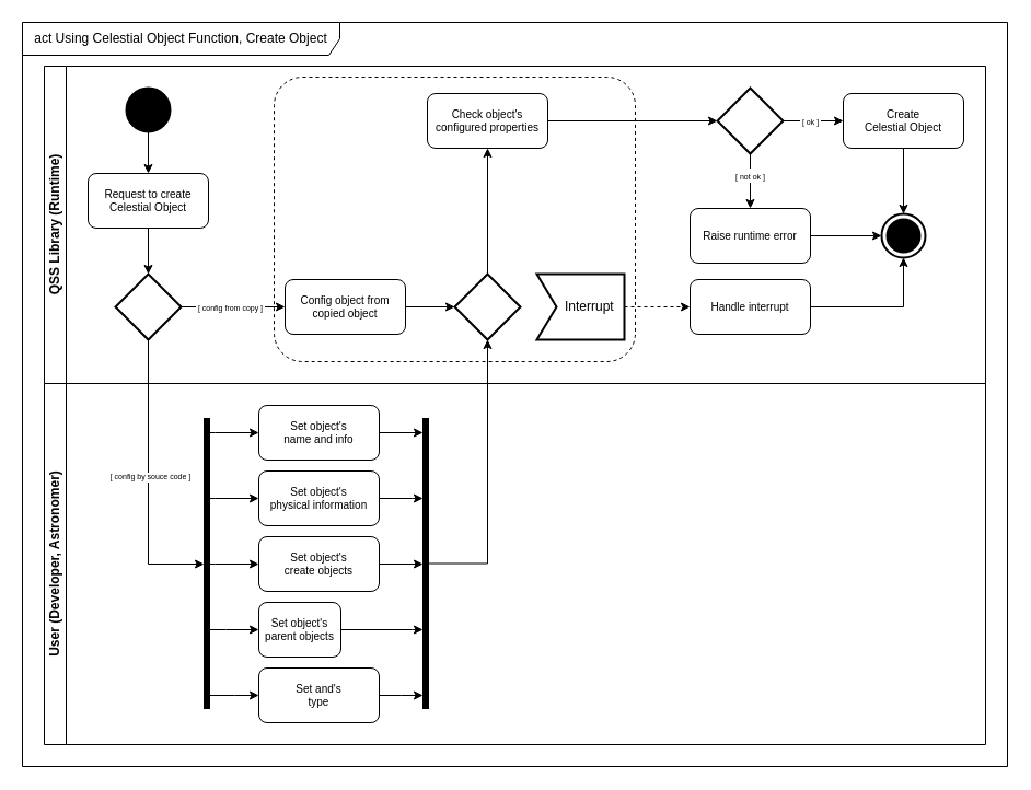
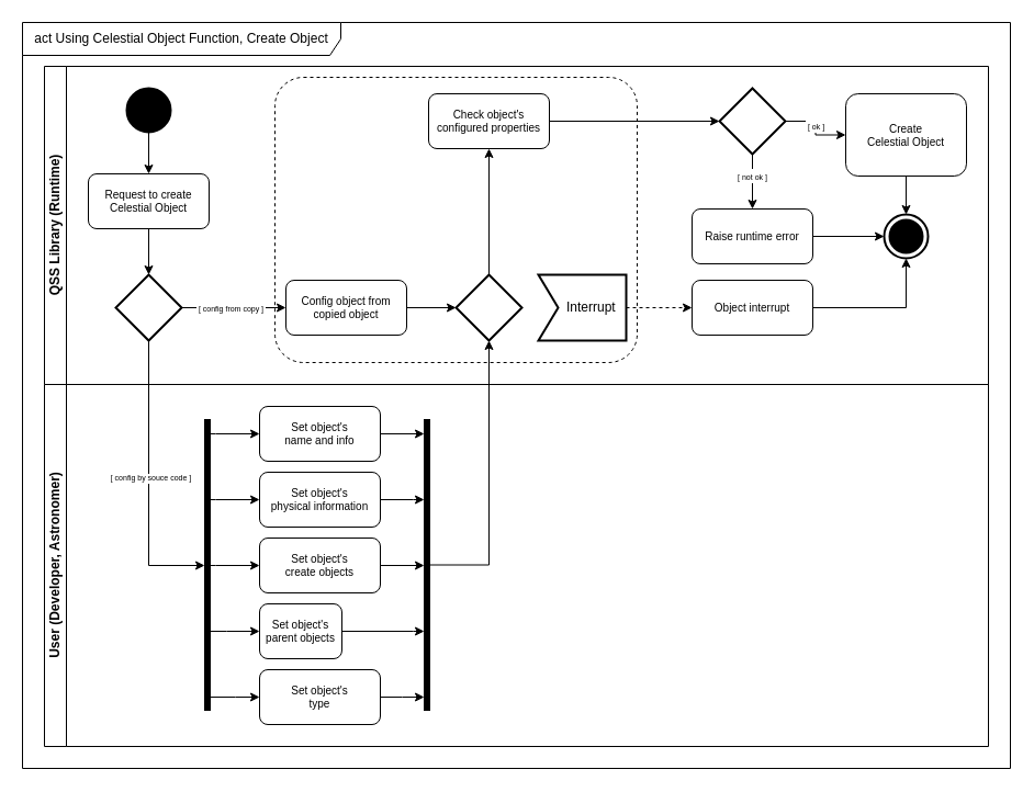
  <mxCell id="0" />
  <mxCell id="1" parent="0" />
  <mxCell id="2" value="act Using Celestial Object Function, Create Object" style="shape=umlFrame;whiteSpace=wrap;html=1;pointerEvents=0;width=290;height=30;" vertex="1" parent="1"><mxGeometry x="20" y="20" width="900" height="680" as="geometry" /></mxCell>
  <mxCell id="3" value="User (Developer, Astronomer)" style="swimlane;startSize=20;horizontal=0;html=1;whiteSpace=wrap;" vertex="1" parent="1"><mxGeometry x="40" y="350" width="860" height="330" as="geometry" /></mxCell>
  <mxCell id="4" value="" style="edgeStyle=orthogonalEdgeStyle;rounded=0;orthogonalLoop=1;jettySize=auto;html=1;" edge="1" parent="3" source="5"><mxGeometry relative="1" as="geometry"><Array as="points"><mxPoint x="346" y="45" /><mxPoint x="346" y="45" /></Array><mxPoint x="346" y="45" as="targetPoint" /></mxGeometry></mxCell>
  <mxCell id="5" value="Set object's&lt;div&gt;name and info&lt;/div&gt;" style="shape=rect;html=1;rounded=1;whiteSpace=wrap;align=center;fontSize=10;" vertex="1" parent="3"><mxGeometry x="196" y="20" width="110" height="50" as="geometry" /></mxCell>
  <mxCell id="6" value="" style="edgeStyle=orthogonalEdgeStyle;rounded=0;orthogonalLoop=1;jettySize=auto;html=1;" edge="1" parent="3" source="7"><mxGeometry relative="1" as="geometry"><Array as="points"><mxPoint x="336" y="105" /><mxPoint x="336" y="105" /></Array><mxPoint x="346" y="105" as="targetPoint" /></mxGeometry></mxCell>
  <mxCell id="7" value="Set object's&lt;div&gt;physical information&lt;/div&gt;" style="shape=rect;html=1;rounded=1;whiteSpace=wrap;align=center;fontSize=10;" vertex="1" parent="3"><mxGeometry x="196" y="80" width="110" height="50" as="geometry" /></mxCell>
  <mxCell id="8" value="" style="edgeStyle=orthogonalEdgeStyle;rounded=0;orthogonalLoop=1;jettySize=auto;html=1;" edge="1" parent="3" source="9"><mxGeometry relative="1" as="geometry"><Array as="points"><mxPoint x="346" y="165" /><mxPoint x="346" y="165" /></Array><mxPoint x="346" y="165" as="targetPoint" /></mxGeometry></mxCell>
  <mxCell id="9" value="Set object's&lt;div&gt;create objects&lt;/div&gt;" style="shape=rect;html=1;rounded=1;whiteSpace=wrap;align=center;fontSize=10;" vertex="1" parent="3"><mxGeometry x="196" y="140" width="110" height="50" as="geometry" /></mxCell>
  <mxCell id="10" value="" style="edgeStyle=orthogonalEdgeStyle;rounded=0;orthogonalLoop=1;jettySize=auto;html=1;" edge="1" parent="3" source="11"><mxGeometry relative="1" as="geometry"><Array as="points"><mxPoint x="336" y="225" /><mxPoint x="336" y="225" /></Array><mxPoint x="346" y="225" as="targetPoint" /></mxGeometry></mxCell>
  <mxCell id="11" value="Set object's&lt;div&gt;parent objects&lt;/div&gt;" style="shape=rect;html=1;rounded=1;whiteSpace=wrap;align=center;fontSize=10;" vertex="1" parent="3"><mxGeometry x="196" y="200" width="75" height="50" as="geometry" /></mxCell>
  <mxCell id="12" value="" style="edgeStyle=orthogonalEdgeStyle;rounded=0;orthogonalLoop=1;jettySize=auto;html=1;" edge="1" parent="3" source="13"><mxGeometry relative="1" as="geometry"><Array as="points"><mxPoint x="326" y="285" /><mxPoint x="326" y="285" /></Array><mxPoint x="346" y="285" as="targetPoint" /></mxGeometry></mxCell>
- <mxCell id="13" value="Set and's&lt;div&gt;type&lt;/div&gt;" style="shape=rect;html=1;rounded=1;whiteSpace=wrap;align=center;fontSize=10;" vertex="1" parent="3"><mxGeometry x="196" y="260" width="110" height="50" as="geometry" /></mxCell>
+ <mxCell id="13" value="Set object's&lt;div&gt;type&lt;/div&gt;" style="shape=rect;html=1;rounded=1;whiteSpace=wrap;align=center;fontSize=10;" vertex="1" parent="3"><mxGeometry x="196" y="260" width="110" height="50" as="geometry" /></mxCell>
  <mxCell id="14" value="" style="edgeStyle=orthogonalEdgeStyle;rounded=0;orthogonalLoop=1;jettySize=auto;html=1;" edge="1" parent="3" target="11"><mxGeometry relative="1" as="geometry"><Array as="points"><mxPoint x="166" y="225" /><mxPoint x="166" y="225" /></Array><mxPoint x="151" y="225" as="sourcePoint" /></mxGeometry></mxCell>
  <mxCell id="15" value="" style="edgeStyle=orthogonalEdgeStyle;rounded=0;orthogonalLoop=1;jettySize=auto;html=1;entryX=0;entryY=0.5;entryDx=0;entryDy=0;" edge="1" parent="3" target="13"><mxGeometry relative="1" as="geometry"><Array as="points"><mxPoint x="174" y="285" /><mxPoint x="174" y="285" /></Array><mxPoint x="151" y="285" as="sourcePoint" /></mxGeometry></mxCell>
  <mxCell id="16" value="" style="edgeStyle=orthogonalEdgeStyle;rounded=0;orthogonalLoop=1;jettySize=auto;html=1;entryX=0;entryY=0.5;entryDx=0;entryDy=0;" edge="1" parent="3" target="9"><mxGeometry relative="1" as="geometry"><Array as="points"><mxPoint x="156" y="165" /><mxPoint x="156" y="165" /></Array><mxPoint x="151" y="165" as="sourcePoint" /></mxGeometry></mxCell>
  <mxCell id="17" value="" style="edgeStyle=orthogonalEdgeStyle;rounded=0;orthogonalLoop=1;jettySize=auto;html=1;entryX=0;entryY=0.5;entryDx=0;entryDy=0;" edge="1" parent="3" target="7"><mxGeometry relative="1" as="geometry"><Array as="points"><mxPoint x="156" y="105" /><mxPoint x="156" y="105" /></Array><mxPoint x="151" y="105" as="sourcePoint" /></mxGeometry></mxCell>
  <mxCell id="18" value="" style="edgeStyle=orthogonalEdgeStyle;rounded=0;orthogonalLoop=1;jettySize=auto;html=1;entryX=0;entryY=0.5;entryDx=0;entryDy=0;" edge="1" parent="3" target="5"><mxGeometry relative="1" as="geometry"><Array as="points"><mxPoint x="156" y="45" /><mxPoint x="156" y="45" /></Array><mxPoint x="151" y="45" as="sourcePoint" /></mxGeometry></mxCell>
  <mxCell id="19" value="" style="html=1;points=[];perimeter=orthogonalPerimeter;fillColor=strokeColor;" vertex="1" parent="3"><mxGeometry x="146" y="32" width="5" height="265" as="geometry" /></mxCell>
  <mxCell id="20" value="" style="html=1;points=[];perimeter=orthogonalPerimeter;fillColor=strokeColor;" vertex="1" parent="3"><mxGeometry x="346" y="32" width="5" height="265" as="geometry" /></mxCell>
  <mxCell id="21" value="QSS Library (Runtime)" style="swimlane;startSize=20;horizontal=0;html=1;whiteSpace=wrap;" vertex="1" parent="1"><mxGeometry x="40" y="60" width="860" height="290" as="geometry" /></mxCell>
  <mxCell id="22" value="" style="edgeStyle=orthogonalEdgeStyle;rounded=0;orthogonalLoop=1;jettySize=auto;html=1;" edge="1" parent="21" source="23" target="27"><mxGeometry relative="1" as="geometry" /></mxCell>
  <mxCell id="23" value="Request to create&lt;div&gt;Celestial Object&lt;/div&gt;" style="shape=rect;html=1;rounded=1;whiteSpace=wrap;align=center;fontSize=10;" vertex="1" parent="21"><mxGeometry x="40" y="98" width="110" height="50" as="geometry" /></mxCell>
  <mxCell id="24" value="" style="edgeStyle=orthogonalEdgeStyle;rounded=0;orthogonalLoop=1;jettySize=auto;html=1;" edge="1" parent="21" source="25" target="23"><mxGeometry relative="1" as="geometry" /></mxCell>
  <mxCell id="25" value="" style="shape=ellipse;html=1;fillColor=strokeColor;strokeWidth=2;verticalLabelPosition=bottom;verticalAlignment=top;perimeter=ellipsePerimeter;" vertex="1" parent="21"><mxGeometry x="75" y="20" width="40" height="40" as="geometry" /></mxCell>
  <mxCell id="26" value="&lt;font style=&quot;font-size: 7px;&quot;&gt;&amp;nbsp;[ config from copy ]&amp;nbsp;&lt;/font&gt;" style="edgeStyle=orthogonalEdgeStyle;rounded=0;orthogonalLoop=1;jettySize=auto;html=1;" edge="1" parent="21" source="27" target="39"><mxGeometry x="-0.053" relative="1" as="geometry"><mxPoint as="offset" /></mxGeometry></mxCell>
  <mxCell id="27" value="" style="strokeWidth=2;html=1;shape=mxgraph.flowchart.decision;whiteSpace=wrap;" vertex="1" parent="21"><mxGeometry x="65" y="190" width="60" height="60" as="geometry" /></mxCell>
  <mxCell id="28" value="" style="edgeStyle=orthogonalEdgeStyle;rounded=0;orthogonalLoop=1;jettySize=auto;html=1;" edge="1" parent="21" source="29" target="32"><mxGeometry relative="1" as="geometry" /></mxCell>
  <mxCell id="29" value="Check object's&lt;div&gt;configured properties&lt;/div&gt;" style="shape=rect;html=1;rounded=1;whiteSpace=wrap;align=center;fontSize=10;" vertex="1" parent="21"><mxGeometry x="350" y="25" width="110" height="50" as="geometry" /></mxCell>
  <mxCell id="30" value="&lt;font style=&quot;font-size: 7px;&quot;&gt;&amp;nbsp;[ ok ]&amp;nbsp;&lt;/font&gt;" style="edgeStyle=orthogonalEdgeStyle;rounded=0;orthogonalLoop=1;jettySize=auto;html=1;" edge="1" parent="21" source="32" target="34"><mxGeometry x="-0.091" relative="1" as="geometry"><mxPoint as="offset" /></mxGeometry></mxCell>
  <mxCell id="31" value="&lt;font style=&quot;font-size: 7px;&quot;&gt;[ not ok ]&lt;/font&gt;" style="edgeStyle=orthogonalEdgeStyle;rounded=0;orthogonalLoop=1;jettySize=auto;html=1;" edge="1" parent="21" source="32" target="37"><mxGeometry x="-0.2" relative="1" as="geometry"><mxPoint as="offset" /></mxGeometry></mxCell>
  <mxCell id="32" value="" style="strokeWidth=2;html=1;shape=mxgraph.flowchart.decision;whiteSpace=wrap;" vertex="1" parent="21"><mxGeometry x="615" y="20" width="60" height="60" as="geometry" /></mxCell>
  <mxCell id="33" value="" style="edgeStyle=orthogonalEdgeStyle;rounded=0;orthogonalLoop=1;jettySize=auto;html=1;" edge="1" parent="21" source="34" target="35"><mxGeometry relative="1" as="geometry" /></mxCell>
- <mxCell id="34" value="Create&lt;div&gt;Celestial Object&lt;/div&gt;" style="shape=rect;html=1;rounded=1;whiteSpace=wrap;align=center;fontSize=10;" vertex="1" parent="21"><mxGeometry x="730" y="25" width="110" height="50" as="geometry" /></mxCell>
+ <mxCell id="34" value="Create&lt;div&gt;Celestial Object&lt;/div&gt;" style="shape=rect;html=1;rounded=1;whiteSpace=wrap;align=center;fontSize=10;" vertex="1" parent="21"><mxGeometry x="730" y="25" width="110" height="75" as="geometry" /></mxCell>
  <mxCell id="35" value="" style="html=1;shape=mxgraph.sysml.actFinal;strokeWidth=2;verticalLabelPosition=bottom;verticalAlignment=top;" vertex="1" parent="21"><mxGeometry x="765" y="135" width="40" height="40" as="geometry" /></mxCell>
  <mxCell id="36" value="" style="edgeStyle=orthogonalEdgeStyle;rounded=0;orthogonalLoop=1;jettySize=auto;html=1;" edge="1" parent="21" source="37" target="35"><mxGeometry relative="1" as="geometry" /></mxCell>
  <mxCell id="37" value="Raise runtime error" style="shape=rect;html=1;rounded=1;whiteSpace=wrap;align=center;fontSize=10;" vertex="1" parent="21"><mxGeometry x="590" y="130" width="110" height="50" as="geometry" /></mxCell>
  <mxCell id="38" value="" style="edgeStyle=orthogonalEdgeStyle;rounded=0;orthogonalLoop=1;jettySize=auto;html=1;" edge="1" parent="21" source="39" target="41"><mxGeometry relative="1" as="geometry" /></mxCell>
  <mxCell id="39" value="Config object from&lt;div&gt;copied object&lt;/div&gt;" style="shape=rect;html=1;rounded=1;whiteSpace=wrap;align=center;fontSize=10;" vertex="1" parent="21"><mxGeometry x="220" y="195" width="110" height="50" as="geometry" /></mxCell>
  <mxCell id="40" value="" style="edgeStyle=orthogonalEdgeStyle;rounded=0;orthogonalLoop=1;jettySize=auto;html=1;" edge="1" parent="21" source="41" target="29"><mxGeometry relative="1" as="geometry" /></mxCell>
  <mxCell id="41" value="" style="strokeWidth=2;html=1;shape=mxgraph.flowchart.decision;whiteSpace=wrap;" vertex="1" parent="21"><mxGeometry x="375" y="190" width="60" height="60" as="geometry" /></mxCell>
  <mxCell id="42" value="" style="points=[[0.25,0,0],[0.5,0,0],[0.75,0,0],[1,0.25,0],[1,0.5,0],[1,0.75,0],[0.75,1,0],[0.5,1,0],[0.25,1,0],[0,0.75,0],[0,0.5,0],[0,0.25,0]];rounded=1;arcSize=10;dashed=1;fillColor=none;gradientColor=none;strokeWidth=1;whiteSpace=wrap;html=1;" vertex="1" parent="21"><mxGeometry x="210" y="10" width="330" height="260" as="geometry" /></mxCell>
  <mxCell id="43" value="" style="edgeStyle=orthogonalEdgeStyle;rounded=0;orthogonalLoop=1;jettySize=auto;html=1;dashed=1;" edge="1" parent="21" source="44" target="45"><mxGeometry relative="1" as="geometry" /></mxCell>
  <mxCell id="44" value="&amp;nbsp; &amp;nbsp; &amp;nbsp;Interrupt" style="html=1;shape=mxgraph.sysml.accEvent;strokeWidth=2;whiteSpace=wrap;align=center;" vertex="1" parent="21"><mxGeometry x="450" y="190" width="80" height="60" as="geometry" /></mxCell>
- <mxCell id="45" value="Handle interrupt" style="shape=rect;html=1;rounded=1;whiteSpace=wrap;align=center;fontSize=10;" vertex="1" parent="21"><mxGeometry x="590" y="195" width="110" height="50" as="geometry" /></mxCell>
+ <mxCell id="45" value="Object interrupt" style="shape=rect;html=1;rounded=1;whiteSpace=wrap;align=center;fontSize=10;" vertex="1" parent="21"><mxGeometry x="590" y="195" width="110" height="50" as="geometry" /></mxCell>
  <mxCell id="46" style="edgeStyle=orthogonalEdgeStyle;rounded=0;orthogonalLoop=1;jettySize=auto;html=1;entryX=0.5;entryY=1;entryDx=0;entryDy=0;entryPerimeter=0;" edge="1" parent="21" source="45" target="35"><mxGeometry relative="1" as="geometry" /></mxCell>
  <mxCell id="47" style="edgeStyle=orthogonalEdgeStyle;rounded=0;orthogonalLoop=1;jettySize=auto;html=1;" edge="1" parent="1" source="27"><mxGeometry relative="1" as="geometry"><mxPoint x="186" y="515" as="targetPoint" /><Array as="points"><mxPoint x="135" y="515" /><mxPoint x="186" y="515" /></Array></mxGeometry></mxCell>
  <mxCell id="48" value="&lt;font style=&quot;font-size: 7px;&quot;&gt;[ config by&amp;nbsp;&lt;/font&gt;souce code ]" style="edgeLabel;html=1;align=center;verticalAlign=middle;resizable=0;points=[];fontSize=7;" vertex="1" connectable="0" parent="47"><mxGeometry x="-0.021" y="1" relative="1" as="geometry"><mxPoint as="offset" /></mxGeometry></mxCell>
  <mxCell id="49" value="" style="edgeStyle=orthogonalEdgeStyle;rounded=0;orthogonalLoop=1;jettySize=auto;html=1;entryX=0.5;entryY=1;entryDx=0;entryDy=0;entryPerimeter=0;" edge="1" parent="1" source="20" target="41"><mxGeometry relative="1" as="geometry"><mxPoint x="436" y="514.5" as="targetPoint" /></mxGeometry></mxCell>
